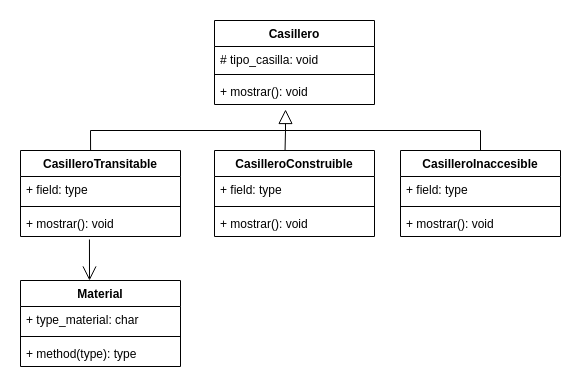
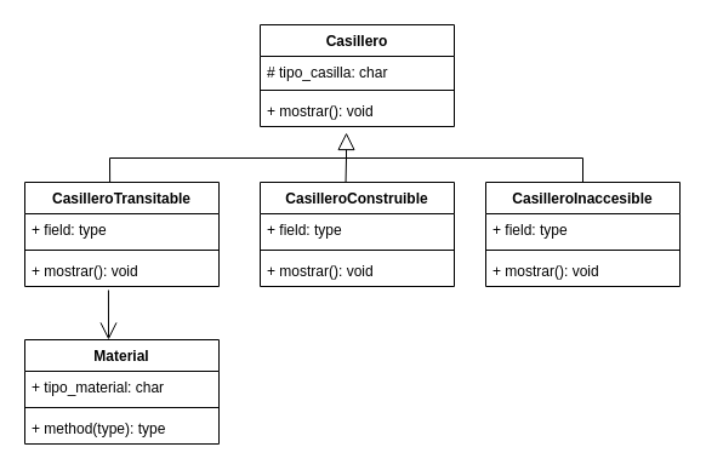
  <mxCell id="0" />
  <mxCell id="1" parent="0" />
  <mxCell id="2" value="Casillero" style="swimlane;fontStyle=1;align=center;verticalAlign=top;childLayout=stackLayout;horizontal=1;startSize=26;horizontalStack=0;resizeParent=1;resizeParentMax=0;resizeLast=0;collapsible=1;marginBottom=0;fillColor=default;strokeColor=default;fontColor=default;" parent="1" vertex="1"><mxGeometry x="214" y="20" width="160" height="84" as="geometry" /></mxCell>
- <mxCell id="3" value="# tipo_casilla: void&#10;" style="text;strokeColor=none;fillColor=none;align=left;verticalAlign=top;spacingLeft=4;spacingRight=4;overflow=hidden;rotatable=0;points=[[0,0.5],[1,0.5]];portConstraint=eastwest;fontColor=default;" parent="2" vertex="1"><mxGeometry y="26" width="160" height="24" as="geometry" /></mxCell>
+ <mxCell id="3" value="# tipo_casilla: char&#10;" style="text;strokeColor=none;fillColor=none;align=left;verticalAlign=top;spacingLeft=4;spacingRight=4;overflow=hidden;rotatable=0;points=[[0,0.5],[1,0.5]];portConstraint=eastwest;fontColor=default;" parent="2" vertex="1"><mxGeometry y="26" width="160" height="24" as="geometry" /></mxCell>
  <mxCell id="4" value="" style="line;strokeWidth=1;fillColor=none;align=left;verticalAlign=middle;spacingTop=-1;spacingLeft=3;spacingRight=3;rotatable=0;labelPosition=right;points=[];portConstraint=eastwest;" parent="2" vertex="1"><mxGeometry y="50" width="160" height="8" as="geometry" /></mxCell>
  <mxCell id="5" value="+ mostrar(): void" style="text;strokeColor=none;fillColor=none;align=left;verticalAlign=top;spacingLeft=4;spacingRight=4;overflow=hidden;rotatable=0;points=[[0,0.5],[1,0.5]];portConstraint=eastwest;fontColor=default;" parent="2" vertex="1"><mxGeometry y="58" width="160" height="26" as="geometry" /></mxCell>
  <mxCell id="6" value="CasilleroTransitable" style="swimlane;fontStyle=1;align=center;verticalAlign=top;childLayout=stackLayout;horizontal=1;startSize=26;horizontalStack=0;resizeParent=1;resizeParentMax=0;resizeLast=0;collapsible=1;marginBottom=0;fontColor=default;strokeColor=default;fillColor=default;" parent="1" vertex="1"><mxGeometry x="20" y="150" width="160" height="86" as="geometry" /></mxCell>
  <mxCell id="7" value="+ field: type" style="text;strokeColor=none;fillColor=none;align=left;verticalAlign=top;spacingLeft=4;spacingRight=4;overflow=hidden;rotatable=0;points=[[0,0.5],[1,0.5]];portConstraint=eastwest;fontColor=default;" parent="6" vertex="1"><mxGeometry y="26" width="160" height="26" as="geometry" /></mxCell>
  <mxCell id="8" value="" style="line;strokeWidth=1;fillColor=none;align=left;verticalAlign=middle;spacingTop=-1;spacingLeft=3;spacingRight=3;rotatable=0;labelPosition=right;points=[];portConstraint=eastwest;fontColor=default;" parent="6" vertex="1"><mxGeometry y="52" width="160" height="8" as="geometry" /></mxCell>
  <mxCell id="9" value="+ mostrar(): void" style="text;strokeColor=none;fillColor=none;align=left;verticalAlign=top;spacingLeft=4;spacingRight=4;overflow=hidden;rotatable=0;points=[[0,0.5],[1,0.5]];portConstraint=eastwest;fontColor=default;" parent="6" vertex="1"><mxGeometry y="60" width="160" height="26" as="geometry" /></mxCell>
  <mxCell id="10" value="CasilleroConstruible" style="swimlane;fontStyle=1;align=center;verticalAlign=top;childLayout=stackLayout;horizontal=1;startSize=26;horizontalStack=0;resizeParent=1;resizeParentMax=0;resizeLast=0;collapsible=1;marginBottom=0;fontColor=default;strokeColor=default;fillColor=default;" parent="1" vertex="1"><mxGeometry x="214" y="150" width="160" height="86" as="geometry" /></mxCell>
  <mxCell id="11" value="+ field: type" style="text;strokeColor=none;fillColor=none;align=left;verticalAlign=top;spacingLeft=4;spacingRight=4;overflow=hidden;rotatable=0;points=[[0,0.5],[1,0.5]];portConstraint=eastwest;fontColor=default;" parent="10" vertex="1"><mxGeometry y="26" width="160" height="26" as="geometry" /></mxCell>
  <mxCell id="12" value="" style="line;strokeWidth=1;fillColor=none;align=left;verticalAlign=middle;spacingTop=-1;spacingLeft=3;spacingRight=3;rotatable=0;labelPosition=right;points=[];portConstraint=eastwest;fontColor=default;" parent="10" vertex="1"><mxGeometry y="52" width="160" height="8" as="geometry" /></mxCell>
  <mxCell id="13" value="+ mostrar(): void" style="text;strokeColor=none;fillColor=none;align=left;verticalAlign=top;spacingLeft=4;spacingRight=4;overflow=hidden;rotatable=0;points=[[0,0.5],[1,0.5]];portConstraint=eastwest;fontColor=default;" parent="10" vertex="1"><mxGeometry y="60" width="160" height="26" as="geometry" /></mxCell>
  <mxCell id="14" value="CasilleroInaccesible" style="swimlane;fontStyle=1;align=center;verticalAlign=top;childLayout=stackLayout;horizontal=1;startSize=26;horizontalStack=0;resizeParent=1;resizeParentMax=0;resizeLast=0;collapsible=1;marginBottom=0;fontColor=default;strokeColor=default;fillColor=default;" parent="1" vertex="1"><mxGeometry x="400" y="150" width="160" height="86" as="geometry" /></mxCell>
  <mxCell id="15" value="+ field: type" style="text;strokeColor=none;fillColor=none;align=left;verticalAlign=top;spacingLeft=4;spacingRight=4;overflow=hidden;rotatable=0;points=[[0,0.5],[1,0.5]];portConstraint=eastwest;fontColor=default;" parent="14" vertex="1"><mxGeometry y="26" width="160" height="26" as="geometry" /></mxCell>
  <mxCell id="16" value="" style="line;strokeWidth=1;fillColor=none;align=left;verticalAlign=middle;spacingTop=-1;spacingLeft=3;spacingRight=3;rotatable=0;labelPosition=right;points=[];portConstraint=eastwest;fontColor=default;" parent="14" vertex="1"><mxGeometry y="52" width="160" height="8" as="geometry" /></mxCell>
  <mxCell id="17" value="+ mostrar(): void" style="text;strokeColor=none;fillColor=none;align=left;verticalAlign=top;spacingLeft=4;spacingRight=4;overflow=hidden;rotatable=0;points=[[0,0.5],[1,0.5]];portConstraint=eastwest;fontColor=default;" parent="14" vertex="1"><mxGeometry y="60" width="160" height="26" as="geometry" /></mxCell>
  <mxCell id="18" value="" style="endArrow=block;endFill=0;endSize=12;html=1;rounded=0;labelBackgroundColor=default;fontColor=default;strokeColor=default;entryX=0.444;entryY=1.192;entryDx=0;entryDy=0;entryPerimeter=0;" parent="1" target="5" edge="1"><mxGeometry width="160" relative="1" as="geometry"><mxPoint x="285" y="130" as="sourcePoint" /><mxPoint x="350" y="300" as="targetPoint" /></mxGeometry></mxCell>
  <mxCell id="19" value="" style="endArrow=none;html=1;rounded=0;labelBackgroundColor=default;fontColor=default;strokeColor=default;" parent="1" edge="1"><mxGeometry width="50" height="50" relative="1" as="geometry"><mxPoint x="90" y="130" as="sourcePoint" /><mxPoint x="480" y="130" as="targetPoint" /></mxGeometry></mxCell>
  <mxCell id="20" value="" style="endArrow=none;html=1;rounded=0;labelBackgroundColor=default;fontColor=default;strokeColor=default;exitX=0.438;exitY=0;exitDx=0;exitDy=0;exitPerimeter=0;" parent="1" source="6" edge="1"><mxGeometry width="50" height="50" relative="1" as="geometry"><mxPoint x="210" y="200" as="sourcePoint" /><mxPoint x="90" y="130" as="targetPoint" /></mxGeometry></mxCell>
  <mxCell id="21" value="" style="endArrow=none;html=1;rounded=0;labelBackgroundColor=default;fontColor=default;strokeColor=default;exitX=0.5;exitY=0;exitDx=0;exitDy=0;" parent="1" source="14" edge="1"><mxGeometry width="50" height="50" relative="1" as="geometry"><mxPoint x="400" y="200" as="sourcePoint" /><mxPoint x="480" y="130" as="targetPoint" /></mxGeometry></mxCell>
  <mxCell id="22" value="" style="endArrow=none;html=1;rounded=0;labelBackgroundColor=default;fontColor=default;strokeColor=default;targetPerimeterSpacing=10;exitX=0.441;exitY=-0.003;exitDx=0;exitDy=0;exitPerimeter=0;" parent="1" source="10" edge="1"><mxGeometry width="50" height="50" relative="1" as="geometry"><mxPoint x="260" y="170" as="sourcePoint" /><mxPoint x="285" y="130" as="targetPoint" /></mxGeometry></mxCell>
  <mxCell id="23" value="Material" style="swimlane;fontStyle=1;align=center;verticalAlign=top;childLayout=stackLayout;horizontal=1;startSize=26;horizontalStack=0;resizeParent=1;resizeParentMax=0;resizeLast=0;collapsible=1;marginBottom=0;fontColor=default;strokeColor=default;fillColor=default;" parent="1" vertex="1"><mxGeometry x="20" y="280" width="160" height="86" as="geometry" /></mxCell>
- <mxCell id="24" value="+ type_material: char" style="text;strokeColor=none;fillColor=none;align=left;verticalAlign=top;spacingLeft=4;spacingRight=4;overflow=hidden;rotatable=0;points=[[0,0.5],[1,0.5]];portConstraint=eastwest;fontColor=default;" parent="23" vertex="1"><mxGeometry y="26" width="160" height="26" as="geometry" /></mxCell>
+ <mxCell id="24" value="+ tipo_material: char" style="text;strokeColor=none;fillColor=none;align=left;verticalAlign=top;spacingLeft=4;spacingRight=4;overflow=hidden;rotatable=0;points=[[0,0.5],[1,0.5]];portConstraint=eastwest;fontColor=default;" parent="23" vertex="1"><mxGeometry y="26" width="160" height="26" as="geometry" /></mxCell>
  <mxCell id="25" value="" style="line;strokeWidth=1;fillColor=none;align=left;verticalAlign=middle;spacingTop=-1;spacingLeft=3;spacingRight=3;rotatable=0;labelPosition=right;points=[];portConstraint=eastwest;fontColor=default;" parent="23" vertex="1"><mxGeometry y="52" width="160" height="8" as="geometry" /></mxCell>
  <mxCell id="26" value="+ method(type): type" style="text;strokeColor=none;fillColor=none;align=left;verticalAlign=top;spacingLeft=4;spacingRight=4;overflow=hidden;rotatable=0;points=[[0,0.5],[1,0.5]];portConstraint=eastwest;fontColor=default;" parent="23" vertex="1"><mxGeometry y="60" width="160" height="26" as="geometry" /></mxCell>
  <mxCell id="27" value="" style="endArrow=open;endFill=1;endSize=12;html=1;rounded=0;labelBackgroundColor=default;fontColor=default;targetPerimeterSpacing=10;strokeColor=default;exitX=0.431;exitY=1.115;exitDx=0;exitDy=0;exitPerimeter=0;" parent="1" source="9" edge="1"><mxGeometry width="160" relative="1" as="geometry"><mxPoint x="200" y="300" as="sourcePoint" /><mxPoint x="89" y="280" as="targetPoint" /></mxGeometry></mxCell>
